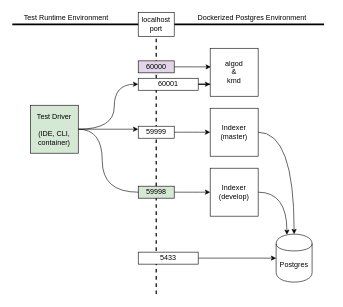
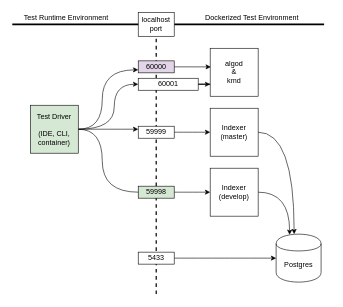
  <mxCell id="0" />
  <mxCell id="1" parent="0" />
- <mxCell id="2" value="Dockerized Postgres Environment" style="text;html=1;strokeColor=none;fillColor=none;align=center;verticalAlign=middle;whiteSpace=wrap;rounded=0;" vertex="1" parent="1"><mxGeometry x="290" y="20" width="260" height="20" as="geometry" /></mxCell>
+ <mxCell id="2" value="Dockerized Test Environment" style="text;html=1;strokeColor=none;fillColor=none;align=center;verticalAlign=middle;whiteSpace=wrap;rounded=0;" vertex="1" parent="1"><mxGeometry x="290" y="20" width="260" height="20" as="geometry" /></mxCell>
  <mxCell id="3" value="algod&lt;br&gt;&amp;amp;&lt;br&gt;kmd" style="whiteSpace=wrap;html=1;aspect=fixed;" vertex="1" parent="1"><mxGeometry x="350" y="80" width="80" height="80" as="geometry" /></mxCell>
  <mxCell id="4" value="" style="endArrow=none;dashed=1;html=1;strokeWidth=2;" edge="1" parent="1"><mxGeometry width="50" height="50" relative="1" as="geometry"><mxPoint x="260" y="490" as="sourcePoint" /><mxPoint x="260" y="40" as="targetPoint" /></mxGeometry></mxCell>
  <mxCell id="5" value="Test Runtime Environment" style="text;html=1;strokeColor=none;fillColor=none;align=center;verticalAlign=middle;whiteSpace=wrap;rounded=0;" vertex="1" parent="1"><mxGeometry x="20" y="20" width="180" height="20" as="geometry" /></mxCell>
- <mxCell id="6" value="Postgres" style="shape=cylinder;whiteSpace=wrap;html=1;boundedLbl=1;backgroundOutline=1;" vertex="1" parent="1"><mxGeometry x="460" y="390" width="60" height="80" as="geometry" /></mxCell>
+ <mxCell id="6" value="Postgres" style="shape=cylinder;whiteSpace=wrap;html=1;boundedLbl=1;backgroundOutline=1;" vertex="1" parent="1"><mxGeometry x="460" y="390" width="75" height="80" as="geometry" /></mxCell>
  <mxCell id="7" style="edgeStyle=orthogonalEdgeStyle;orthogonalLoop=1;jettySize=auto;html=1;strokeWidth=1;curved=1;" edge="1" parent="1" source="8" target="6"><mxGeometry relative="1" as="geometry"><Array as="points"><mxPoint x="490" y="220" /></Array></mxGeometry></mxCell>
  <mxCell id="8" value="Indexer&lt;br&gt;(master)&lt;span style=&quot;color: rgba(0 , 0 , 0 , 0) ; font-family: monospace ; font-size: 0px&quot;&gt;%3CmxGraphModel%3E%3Croot%3E%3CmxCell%20id%3D%220%22%2F%3E%3CmxCell%20id%3D%221%22%20parent%3D%220%22%2F%3E%3CmxCell%20id%3D%222%22%20value%3D%22algod%26lt%3Bbr%26gt%3B%26amp%3Bamp%3B%26lt%3Bbr%26gt%3Bkmd%22%20style%3D%22whiteSpace%3Dwrap%3Bhtml%3D1%3Baspect%3Dfixed%3B%22%20vertex%3D%221%22%20parent%3D%221%22%3E%3CmxGeometry%20x%3D%22480%22%20y%3D%22280%22%20width%3D%2280%22%20height%3D%2280%22%20as%3D%22geometry%22%2F%3E%3C%2FmxCell%3E%3C%2Froot%3E%3C%2FmxGraphModel%3E&lt;/span&gt;" style="whiteSpace=wrap;html=1;aspect=fixed;" vertex="1" parent="1"><mxGeometry x="350" y="180" width="80" height="80" as="geometry" /></mxCell>
  <mxCell id="9" style="edgeStyle=orthogonalEdgeStyle;orthogonalLoop=1;jettySize=auto;html=1;entryX=0.3;entryY=0.013;entryDx=0;entryDy=0;strokeWidth=1;curved=1;entryPerimeter=0;" edge="1" parent="1" source="10" target="6"><mxGeometry relative="1" as="geometry" /></mxCell>
  <mxCell id="10" value="Indexer&lt;br&gt;(develop)&lt;span style=&quot;color: rgba(0 , 0 , 0 , 0) ; font-family: monospace ; font-size: 0px&quot;&gt;%3CmxGraphModel%3E%3Croot%3E%3CmxCell%20id%3D%220%22%2F%3E%3CmxCell%20id%3D%221%22%20parent%3D%220%22%2F%3E%3CmxCell%20id%3D%222%22%20value%3D%22algod%26lt%3Bbr%26gt%3B%26amp%3Bamp%3B%26lt%3Bbr%26gt%3Bkmd%22%20style%3D%22whiteSpace%3Dwrap%3Bhtml%3D1%3Baspect%3Dfixed%3B%22%20vertex%3D%221%22%20parent%3D%221%22%3E%3CmxGeometry%20x%3D%22480%22%20y%3D%22280%22%20width%3D%2280%22%20height%3D%2280%22%20as%3D%22geometry%22%2F%3E%3C%2FmxCell%3E%3C%2Froot%3E%3C%2FmxGraphModel%3E&lt;/span&gt;" style="whiteSpace=wrap;html=1;aspect=fixed;" vertex="1" parent="1"><mxGeometry x="350" y="280" width="80" height="80" as="geometry" /></mxCell>
  <mxCell id="11" style="edgeStyle=orthogonalEdgeStyle;rounded=0;orthogonalLoop=1;jettySize=auto;html=1;strokeWidth=1;entryX=0;entryY=0.75;entryDx=0;entryDy=0;" edge="1" parent="1" source="12" target="3"><mxGeometry relative="1" as="geometry" /></mxCell>
  <mxCell id="12" value="60001" style="rounded=0;whiteSpace=wrap;html=1;" vertex="1" parent="1"><mxGeometry x="230" y="130" width="100" height="20" as="geometry" /></mxCell>
  <mxCell id="13" style="edgeStyle=orthogonalEdgeStyle;rounded=0;orthogonalLoop=1;jettySize=auto;html=1;exitX=1;exitY=0.5;exitDx=0;exitDy=0;entryX=0.013;entryY=0.388;entryDx=0;entryDy=0;entryPerimeter=0;strokeWidth=1;" edge="1" parent="1" source="14" target="3"><mxGeometry relative="1" as="geometry" /></mxCell>
  <mxCell id="14" value="60000" style="rounded=0;whiteSpace=wrap;html=1;fillColor=#e1d5e7;" vertex="1" parent="1"><mxGeometry x="230" y="101" width="60" height="20" as="geometry" /></mxCell>
  <mxCell id="15" style="edgeStyle=orthogonalEdgeStyle;curved=1;orthogonalLoop=1;jettySize=auto;html=1;entryX=0;entryY=0.5;entryDx=0;entryDy=0;strokeWidth=1;" edge="1" parent="1" source="16" target="8"><mxGeometry relative="1" as="geometry" /></mxCell>
  <mxCell id="16" value="59999" style="rounded=0;whiteSpace=wrap;html=1;" vertex="1" parent="1"><mxGeometry x="230" y="210" width="60" height="20" as="geometry" /></mxCell>
  <mxCell id="17" style="edgeStyle=orthogonalEdgeStyle;curved=1;orthogonalLoop=1;jettySize=auto;html=1;entryX=0;entryY=0.5;entryDx=0;entryDy=0;strokeWidth=1;" edge="1" parent="1" source="18" target="10"><mxGeometry relative="1" as="geometry" /></mxCell>
  <mxCell id="18" value="59998" style="rounded=0;whiteSpace=wrap;html=1;fillColor=#d5e8d4;" vertex="1" parent="1"><mxGeometry x="230" y="310" width="60" height="20" as="geometry" /></mxCell>
  <mxCell id="19" style="edgeStyle=orthogonalEdgeStyle;curved=1;orthogonalLoop=1;jettySize=auto;html=1;entryX=0;entryY=0.5;entryDx=0;entryDy=0;strokeWidth=1;" edge="1" parent="1" source="20" target="6"><mxGeometry relative="1" as="geometry" /></mxCell>
- <mxCell id="20" value="5433" style="rounded=0;whiteSpace=wrap;html=1;" vertex="1" parent="1"><mxGeometry x="230" y="420" width="100" height="20" as="geometry" /></mxCell>
+ <mxCell id="20" value="5433" style="rounded=0;whiteSpace=wrap;html=1;" vertex="1" parent="1"><mxGeometry x="230" y="420" width="60" height="20" as="geometry" /></mxCell>
+ <mxCell id="21" style="edgeStyle=orthogonalEdgeStyle;curved=1;orthogonalLoop=1;jettySize=auto;html=1;entryX=0;entryY=0.75;entryDx=0;entryDy=0;strokeWidth=1;" edge="1" parent="1" source="25" target="14"><mxGeometry relative="1" as="geometry"><Array as="points"><mxPoint x="170" y="215" /><mxPoint x="170" y="116" /></Array></mxGeometry></mxCell>
  <mxCell id="22" style="edgeStyle=orthogonalEdgeStyle;curved=1;orthogonalLoop=1;jettySize=auto;html=1;entryX=0;entryY=0.5;entryDx=0;entryDy=0;strokeWidth=1;" edge="1" parent="1" source="25" target="12"><mxGeometry relative="1" as="geometry"><Array as="points"><mxPoint x="190" y="215" /><mxPoint x="190" y="140" /></Array></mxGeometry></mxCell>
  <mxCell id="23" style="edgeStyle=orthogonalEdgeStyle;curved=1;orthogonalLoop=1;jettySize=auto;html=1;entryX=0;entryY=0.25;entryDx=0;entryDy=0;strokeWidth=1;" edge="1" parent="1" source="25" target="16"><mxGeometry relative="1" as="geometry" /></mxCell>
  <mxCell id="24" style="edgeStyle=orthogonalEdgeStyle;curved=1;orthogonalLoop=1;jettySize=auto;html=1;entryX=0;entryY=0.5;entryDx=0;entryDy=0;strokeWidth=1;endArrow=none;" edge="1" parent="1" source="25" target="18"><mxGeometry relative="1" as="geometry"><Array as="points"><mxPoint x="170" y="215" /><mxPoint x="170" y="320" /></Array></mxGeometry></mxCell>
  <mxCell id="25" value="Test Driver&lt;br&gt;&lt;br&gt;(IDE, CLI, container)" style="whiteSpace=wrap;html=1;aspect=fixed;fillColor=#d5e8d4;" vertex="1" parent="1"><mxGeometry x="50" y="175" width="80" height="80" as="geometry" /></mxCell>
  <mxCell id="26" value="" style="endArrow=none;html=1;strokeWidth=3;" edge="1" parent="1" source="27"><mxGeometry width="50" height="50" relative="1" as="geometry"><mxPoint x="20" y="40" as="sourcePoint" /><mxPoint x="540" y="40" as="targetPoint" /></mxGeometry></mxCell>
  <mxCell id="27" value="localhost&lt;br&gt;port" style="rounded=0;whiteSpace=wrap;html=1;" vertex="1" parent="1"><mxGeometry x="230" y="20" width="60" height="40" as="geometry" /></mxCell>
  <mxCell id="28" value="" style="endArrow=none;html=1;strokeWidth=3;" edge="1" parent="1" target="27"><mxGeometry width="50" height="50" relative="1" as="geometry"><mxPoint x="20" y="40" as="sourcePoint" /><mxPoint x="540" y="40" as="targetPoint" /></mxGeometry></mxCell>
